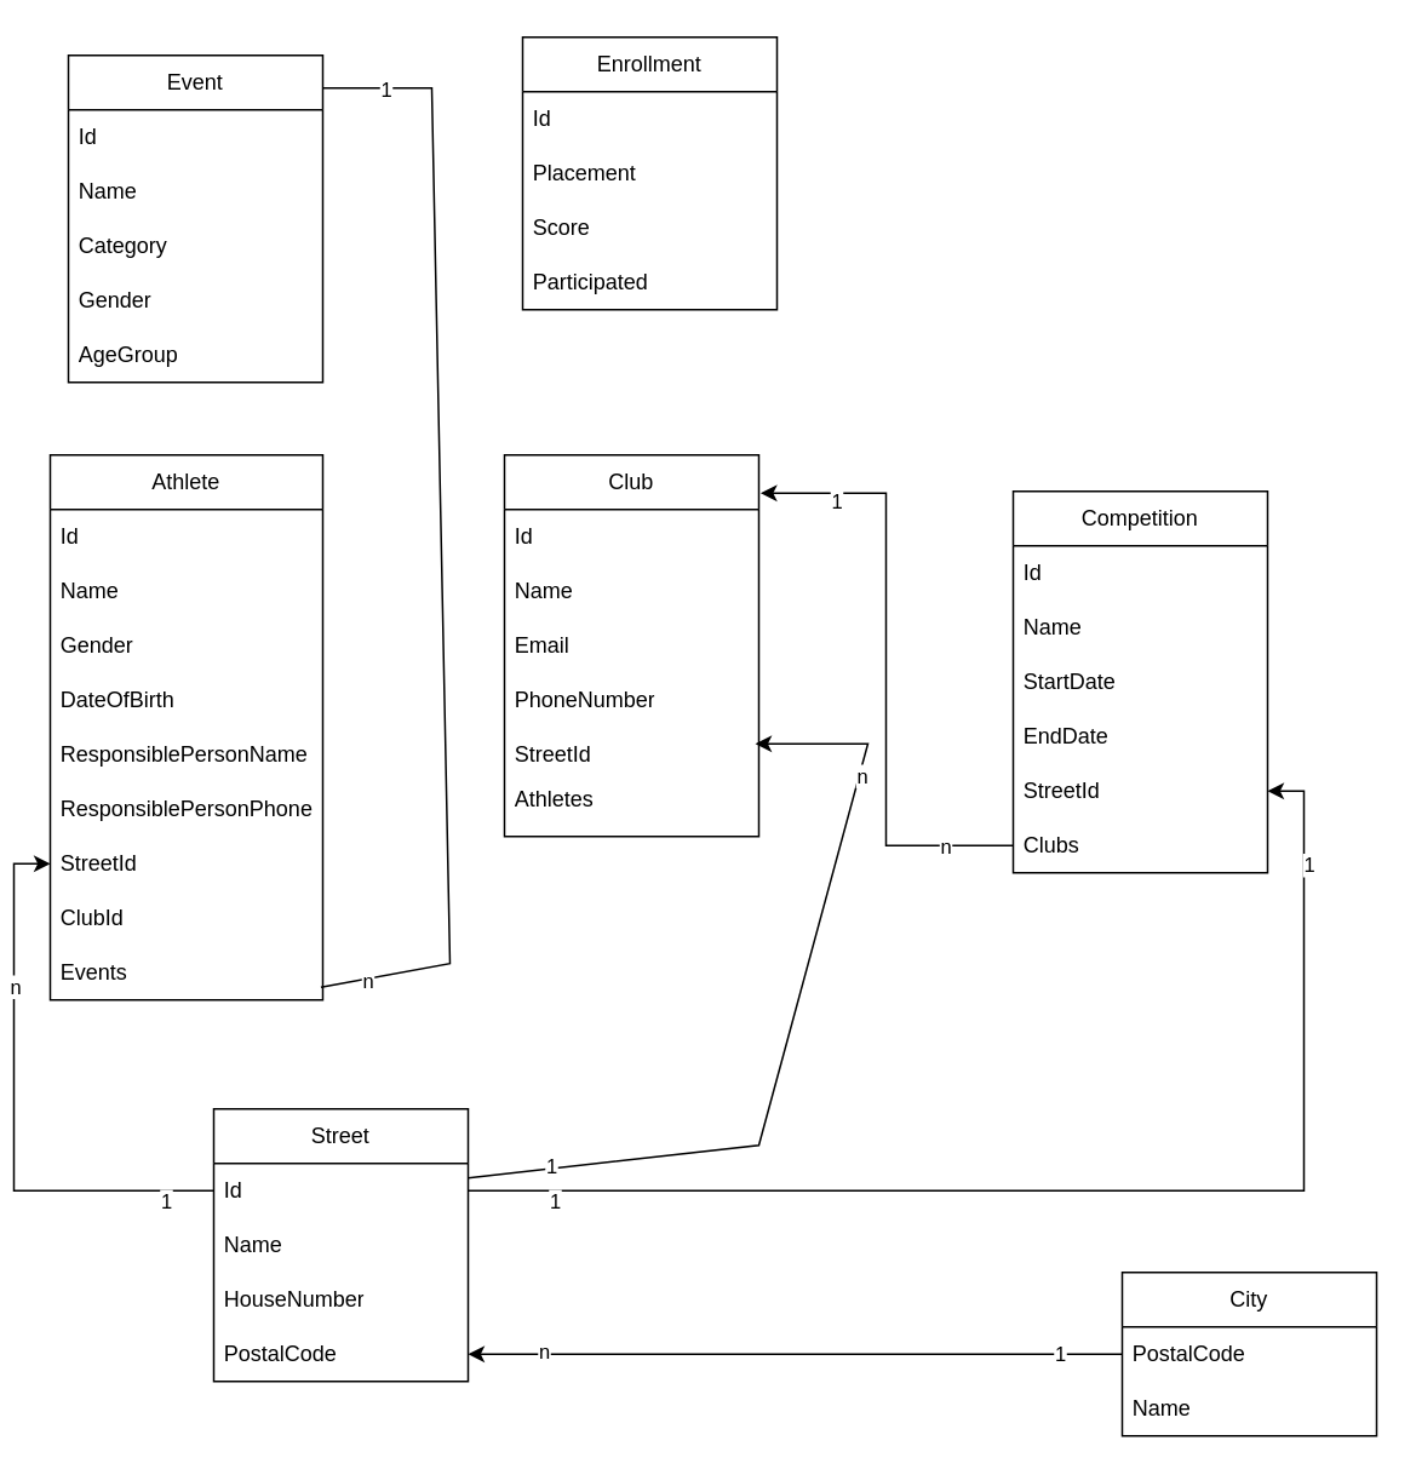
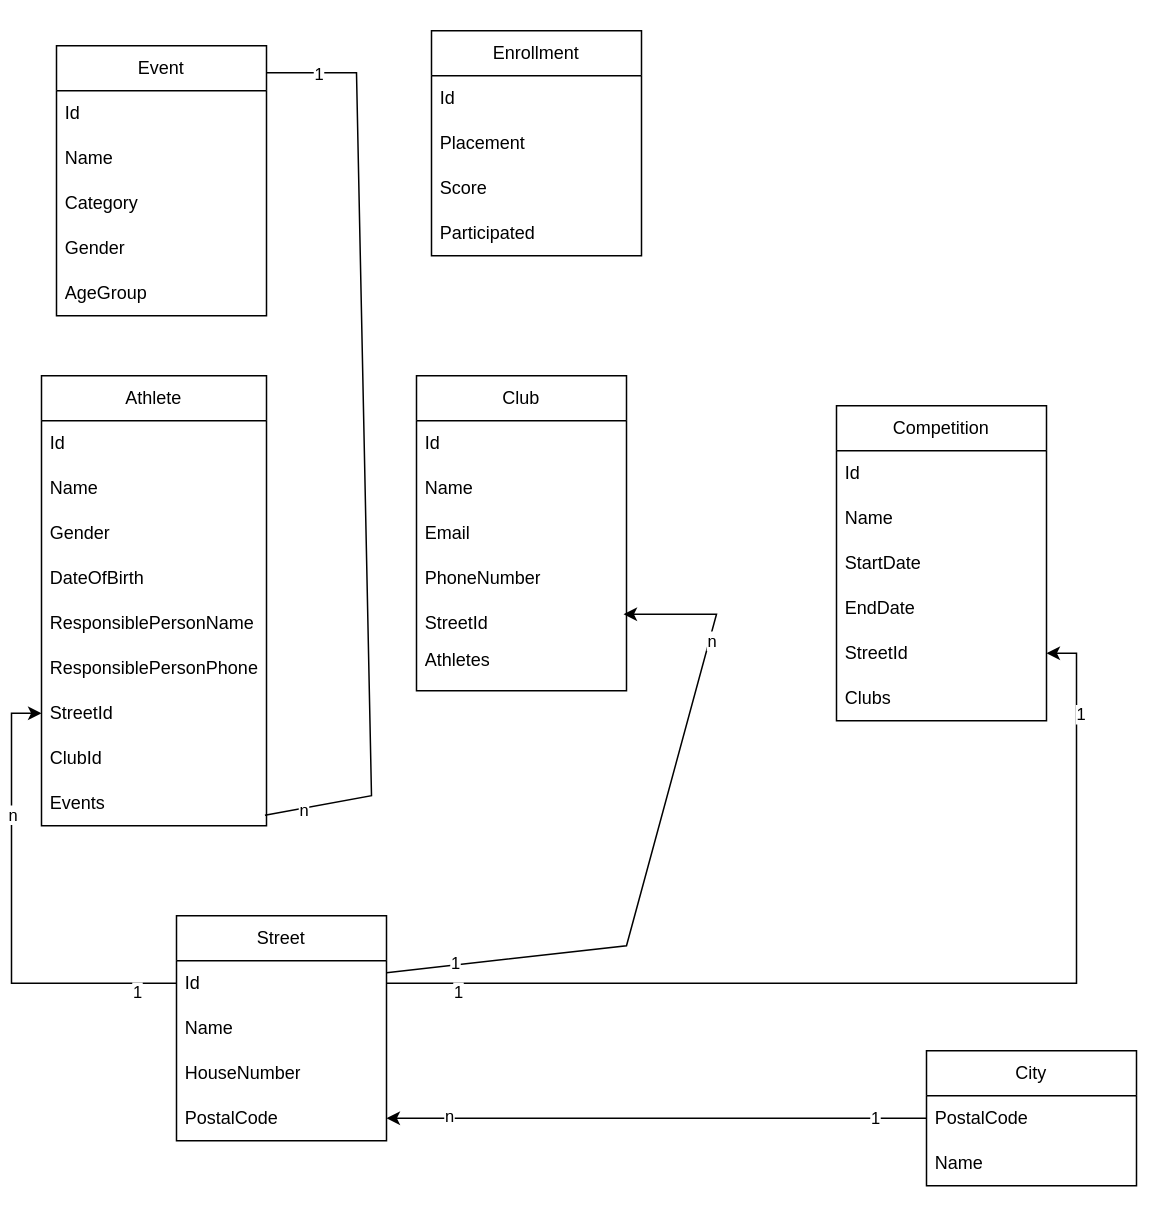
  <mxCell id="0" />
  <mxCell id="1" parent="0" />
  <mxCell id="2" value="Club" style="swimlane;fontStyle=0;childLayout=stackLayout;horizontal=1;startSize=30;horizontalStack=0;resizeParent=1;resizeParentMax=0;resizeLast=0;collapsible=1;marginBottom=0;whiteSpace=wrap;html=1;" parent="1" vertex="1"><mxGeometry x="270" y="250" width="140" height="210" as="geometry" /></mxCell>
  <mxCell id="3" value="Id" style="text;strokeColor=none;fillColor=none;align=left;verticalAlign=middle;spacingLeft=4;spacingRight=4;overflow=hidden;points=[[0,0.5],[1,0.5]];portConstraint=eastwest;rotatable=0;whiteSpace=wrap;html=1;" parent="2" vertex="1"><mxGeometry y="30" width="140" height="30" as="geometry" /></mxCell>
  <mxCell id="4" value="Name" style="text;strokeColor=none;fillColor=none;align=left;verticalAlign=middle;spacingLeft=4;spacingRight=4;overflow=hidden;points=[[0,0.5],[1,0.5]];portConstraint=eastwest;rotatable=0;whiteSpace=wrap;html=1;" parent="2" vertex="1"><mxGeometry y="60" width="140" height="30" as="geometry" /></mxCell>
  <mxCell id="5" value="Email" style="text;strokeColor=none;fillColor=none;align=left;verticalAlign=middle;spacingLeft=4;spacingRight=4;overflow=hidden;points=[[0,0.5],[1,0.5]];portConstraint=eastwest;rotatable=0;whiteSpace=wrap;html=1;" parent="2" vertex="1"><mxGeometry y="90" width="140" height="30" as="geometry" /></mxCell>
  <mxCell id="6" value="PhoneNumber" style="text;strokeColor=none;fillColor=none;align=left;verticalAlign=middle;spacingLeft=4;spacingRight=4;overflow=hidden;points=[[0,0.5],[1,0.5]];portConstraint=eastwest;rotatable=0;whiteSpace=wrap;html=1;" parent="2" vertex="1"><mxGeometry y="120" width="140" height="30" as="geometry" /></mxCell>
  <mxCell id="7" value="StreetId" style="text;strokeColor=none;fillColor=none;align=left;verticalAlign=middle;spacingLeft=4;spacingRight=4;overflow=hidden;points=[[0,0.5],[1,0.5]];portConstraint=eastwest;rotatable=0;whiteSpace=wrap;html=1;" parent="2" vertex="1"><mxGeometry y="150" width="140" height="30" as="geometry" /></mxCell>
  <mxCell id="8" value="Athletes&lt;div&gt;&lt;br&gt;&lt;/div&gt;" style="text;strokeColor=none;fillColor=none;align=left;verticalAlign=middle;spacingLeft=4;spacingRight=4;overflow=hidden;points=[[0,0.5],[1,0.5]];portConstraint=eastwest;rotatable=0;whiteSpace=wrap;html=1;" vertex="1" parent="2"><mxGeometry y="180" width="140" height="30" as="geometry" /></mxCell>
  <mxCell id="9" value="Athlete" style="swimlane;fontStyle=0;childLayout=stackLayout;horizontal=1;startSize=30;horizontalStack=0;resizeParent=1;resizeParentMax=0;resizeLast=0;collapsible=1;marginBottom=0;whiteSpace=wrap;html=1;" parent="1" vertex="1"><mxGeometry x="20" y="250" width="150" height="300" as="geometry" /></mxCell>
  <mxCell id="10" value="Id" style="text;strokeColor=none;fillColor=none;align=left;verticalAlign=middle;spacingLeft=4;spacingRight=4;overflow=hidden;points=[[0,0.5],[1,0.5]];portConstraint=eastwest;rotatable=0;whiteSpace=wrap;html=1;" parent="9" vertex="1"><mxGeometry y="30" width="150" height="30" as="geometry" /></mxCell>
  <mxCell id="11" value="Name" style="text;strokeColor=none;fillColor=none;align=left;verticalAlign=middle;spacingLeft=4;spacingRight=4;overflow=hidden;points=[[0,0.5],[1,0.5]];portConstraint=eastwest;rotatable=0;whiteSpace=wrap;html=1;" parent="9" vertex="1"><mxGeometry y="60" width="150" height="30" as="geometry" /></mxCell>
  <mxCell id="12" value="Gender" style="text;strokeColor=none;fillColor=none;align=left;verticalAlign=middle;spacingLeft=4;spacingRight=4;overflow=hidden;points=[[0,0.5],[1,0.5]];portConstraint=eastwest;rotatable=0;whiteSpace=wrap;html=1;" parent="9" vertex="1"><mxGeometry y="90" width="150" height="30" as="geometry" /></mxCell>
  <mxCell id="13" value="DateOfBirth" style="text;strokeColor=none;fillColor=none;align=left;verticalAlign=middle;spacingLeft=4;spacingRight=4;overflow=hidden;points=[[0,0.5],[1,0.5]];portConstraint=eastwest;rotatable=0;whiteSpace=wrap;html=1;" parent="9" vertex="1"><mxGeometry y="120" width="150" height="30" as="geometry" /></mxCell>
  <mxCell id="14" value="ResponsiblePersonName" style="text;strokeColor=none;fillColor=none;align=left;verticalAlign=middle;spacingLeft=4;spacingRight=4;overflow=hidden;points=[[0,0.5],[1,0.5]];portConstraint=eastwest;rotatable=0;whiteSpace=wrap;html=1;" vertex="1" parent="9"><mxGeometry y="150" width="150" height="30" as="geometry" /></mxCell>
  <mxCell id="15" value="ResponsiblePersonPhone" style="text;strokeColor=none;fillColor=none;align=left;verticalAlign=middle;spacingLeft=4;spacingRight=4;overflow=hidden;points=[[0,0.5],[1,0.5]];portConstraint=eastwest;rotatable=0;whiteSpace=wrap;html=1;" vertex="1" parent="9"><mxGeometry y="180" width="150" height="30" as="geometry" /></mxCell>
  <mxCell id="16" value="StreetId" style="text;strokeColor=none;fillColor=none;align=left;verticalAlign=middle;spacingLeft=4;spacingRight=4;overflow=hidden;points=[[0,0.5],[1,0.5]];portConstraint=eastwest;rotatable=0;whiteSpace=wrap;html=1;" parent="9" vertex="1"><mxGeometry y="210" width="150" height="30" as="geometry" /></mxCell>
  <mxCell id="17" value="ClubId" style="text;strokeColor=none;fillColor=none;align=left;verticalAlign=middle;spacingLeft=4;spacingRight=4;overflow=hidden;points=[[0,0.5],[1,0.5]];portConstraint=eastwest;rotatable=0;whiteSpace=wrap;html=1;" vertex="1" parent="9"><mxGeometry y="240" width="150" height="30" as="geometry" /></mxCell>
  <mxCell id="18" value="Events" style="text;strokeColor=none;fillColor=none;align=left;verticalAlign=middle;spacingLeft=4;spacingRight=4;overflow=hidden;points=[[0,0.5],[1,0.5]];portConstraint=eastwest;rotatable=0;whiteSpace=wrap;html=1;" vertex="1" parent="9"><mxGeometry y="270" width="150" height="30" as="geometry" /></mxCell>
  <mxCell id="19" value="Competition" style="swimlane;fontStyle=0;childLayout=stackLayout;horizontal=1;startSize=30;horizontalStack=0;resizeParent=1;resizeParentMax=0;resizeLast=0;collapsible=1;marginBottom=0;whiteSpace=wrap;html=1;" parent="1" vertex="1"><mxGeometry x="550" y="270" width="140" height="210" as="geometry" /></mxCell>
  <mxCell id="20" value="Id" style="text;strokeColor=none;fillColor=none;align=left;verticalAlign=middle;spacingLeft=4;spacingRight=4;overflow=hidden;points=[[0,0.5],[1,0.5]];portConstraint=eastwest;rotatable=0;whiteSpace=wrap;html=1;" parent="19" vertex="1"><mxGeometry y="30" width="140" height="30" as="geometry" /></mxCell>
  <mxCell id="21" value="Name" style="text;strokeColor=none;fillColor=none;align=left;verticalAlign=middle;spacingLeft=4;spacingRight=4;overflow=hidden;points=[[0,0.5],[1,0.5]];portConstraint=eastwest;rotatable=0;whiteSpace=wrap;html=1;" parent="19" vertex="1"><mxGeometry y="60" width="140" height="30" as="geometry" /></mxCell>
  <mxCell id="22" value="StartDate" style="text;strokeColor=none;fillColor=none;align=left;verticalAlign=middle;spacingLeft=4;spacingRight=4;overflow=hidden;points=[[0,0.5],[1,0.5]];portConstraint=eastwest;rotatable=0;whiteSpace=wrap;html=1;" parent="19" vertex="1"><mxGeometry y="90" width="140" height="30" as="geometry" /></mxCell>
  <mxCell id="23" value="EndDate" style="text;strokeColor=none;fillColor=none;align=left;verticalAlign=middle;spacingLeft=4;spacingRight=4;overflow=hidden;points=[[0,0.5],[1,0.5]];portConstraint=eastwest;rotatable=0;whiteSpace=wrap;html=1;" parent="19" vertex="1"><mxGeometry y="120" width="140" height="30" as="geometry" /></mxCell>
  <mxCell id="24" value="StreetId" style="text;strokeColor=none;fillColor=none;align=left;verticalAlign=middle;spacingLeft=4;spacingRight=4;overflow=hidden;points=[[0,0.5],[1,0.5]];portConstraint=eastwest;rotatable=0;whiteSpace=wrap;html=1;" parent="19" vertex="1"><mxGeometry y="150" width="140" height="30" as="geometry" /></mxCell>
  <mxCell id="25" value="Clubs" style="text;strokeColor=none;fillColor=none;align=left;verticalAlign=middle;spacingLeft=4;spacingRight=4;overflow=hidden;points=[[0,0.5],[1,0.5]];portConstraint=eastwest;rotatable=0;whiteSpace=wrap;html=1;" parent="19" vertex="1"><mxGeometry y="180" width="140" height="30" as="geometry" /></mxCell>
  <mxCell id="26" value="Event" style="swimlane;fontStyle=0;childLayout=stackLayout;horizontal=1;startSize=30;horizontalStack=0;resizeParent=1;resizeParentMax=0;resizeLast=0;collapsible=1;marginBottom=0;whiteSpace=wrap;html=1;" parent="1" vertex="1"><mxGeometry x="30" y="30" width="140" height="180" as="geometry" /></mxCell>
  <mxCell id="27" value="Id" style="text;strokeColor=none;fillColor=none;align=left;verticalAlign=middle;spacingLeft=4;spacingRight=4;overflow=hidden;points=[[0,0.5],[1,0.5]];portConstraint=eastwest;rotatable=0;whiteSpace=wrap;html=1;" parent="26" vertex="1"><mxGeometry y="30" width="140" height="30" as="geometry" /></mxCell>
  <mxCell id="28" value="Name&lt;span style=&quot;color: rgba(0, 0, 0, 0); font-family: monospace; font-size: 0px; text-wrap-mode: nowrap;&quot;&gt;%3CmxGraphModel%3E%3Croot%3E%3CmxCell%20id%3D%220%22%2F%3E%3CmxCell%20id%3D%221%22%20parent%3D%220%22%2F%3E%3CmxCell%20id%3D%222%22%20value%3D%22ClubId%22%20style%3D%22text%3BstrokeColor%3Dnone%3BfillColor%3Dnone%3Balign%3Dleft%3BverticalAlign%3Dmiddle%3BspacingLeft%3D4%3BspacingRight%3D4%3Boverflow%3Dhidden%3Bpoints%3D%5B%5B0%2C0.5%5D%2C%5B1%2C0.5%5D%5D%3BportConstraint%3Deastwest%3Brotatable%3D0%3BwhiteSpace%3Dwrap%3Bhtml%3D1%3B%22%20vertex%3D%221%22%20parent%3D%221%22%3E%3CmxGeometry%20x%3D%2240%22%20y%3D%22450%22%20width%3D%22140%22%20height%3D%2230%22%20as%3D%22geometry%22%2F%3E%3C%2FmxCell%3E%3C%2Froot%3E%3C%2FmxGraphModel%3E&lt;/span&gt;" style="text;strokeColor=none;fillColor=none;align=left;verticalAlign=middle;spacingLeft=4;spacingRight=4;overflow=hidden;points=[[0,0.5],[1,0.5]];portConstraint=eastwest;rotatable=0;whiteSpace=wrap;html=1;" parent="26" vertex="1"><mxGeometry y="60" width="140" height="30" as="geometry" /></mxCell>
  <mxCell id="29" value="Category" style="text;strokeColor=none;fillColor=none;align=left;verticalAlign=middle;spacingLeft=4;spacingRight=4;overflow=hidden;points=[[0,0.5],[1,0.5]];portConstraint=eastwest;rotatable=0;whiteSpace=wrap;html=1;" vertex="1" parent="26"><mxGeometry y="90" width="140" height="30" as="geometry" /></mxCell>
  <mxCell id="30" value="Gender" style="text;strokeColor=none;fillColor=none;align=left;verticalAlign=middle;spacingLeft=4;spacingRight=4;overflow=hidden;points=[[0,0.5],[1,0.5]];portConstraint=eastwest;rotatable=0;whiteSpace=wrap;html=1;" vertex="1" parent="26"><mxGeometry y="120" width="140" height="30" as="geometry" /></mxCell>
  <mxCell id="31" value="AgeGroup" style="text;strokeColor=none;fillColor=none;align=left;verticalAlign=middle;spacingLeft=4;spacingRight=4;overflow=hidden;points=[[0,0.5],[1,0.5]];portConstraint=eastwest;rotatable=0;whiteSpace=wrap;html=1;" vertex="1" parent="26"><mxGeometry y="150" width="140" height="30" as="geometry" /></mxCell>
  <mxCell id="32" value="City" style="swimlane;fontStyle=0;childLayout=stackLayout;horizontal=1;startSize=30;horizontalStack=0;resizeParent=1;resizeParentMax=0;resizeLast=0;collapsible=1;marginBottom=0;whiteSpace=wrap;html=1;" parent="1" vertex="1"><mxGeometry x="610" y="700" width="140" height="90" as="geometry" /></mxCell>
  <mxCell id="33" value="PostalCode" style="text;strokeColor=none;fillColor=none;align=left;verticalAlign=middle;spacingLeft=4;spacingRight=4;overflow=hidden;points=[[0,0.5],[1,0.5]];portConstraint=eastwest;rotatable=0;whiteSpace=wrap;html=1;" parent="32" vertex="1"><mxGeometry y="30" width="140" height="30" as="geometry" /></mxCell>
  <mxCell id="34" value="Name" style="text;strokeColor=none;fillColor=none;align=left;verticalAlign=middle;spacingLeft=4;spacingRight=4;overflow=hidden;points=[[0,0.5],[1,0.5]];portConstraint=eastwest;rotatable=0;whiteSpace=wrap;html=1;" parent="32" vertex="1"><mxGeometry y="60" width="140" height="30" as="geometry" /></mxCell>
  <mxCell id="35" value="Street" style="swimlane;fontStyle=0;childLayout=stackLayout;horizontal=1;startSize=30;horizontalStack=0;resizeParent=1;resizeParentMax=0;resizeLast=0;collapsible=1;marginBottom=0;whiteSpace=wrap;html=1;" parent="1" vertex="1"><mxGeometry x="110" y="610" width="140" height="150" as="geometry" /></mxCell>
  <mxCell id="36" value="Id" style="text;strokeColor=none;fillColor=none;align=left;verticalAlign=middle;spacingLeft=4;spacingRight=4;overflow=hidden;points=[[0,0.5],[1,0.5]];portConstraint=eastwest;rotatable=0;whiteSpace=wrap;html=1;" parent="35" vertex="1"><mxGeometry y="30" width="140" height="30" as="geometry" /></mxCell>
  <mxCell id="37" value="Name" style="text;strokeColor=none;fillColor=none;align=left;verticalAlign=middle;spacingLeft=4;spacingRight=4;overflow=hidden;points=[[0,0.5],[1,0.5]];portConstraint=eastwest;rotatable=0;whiteSpace=wrap;html=1;" parent="35" vertex="1"><mxGeometry y="60" width="140" height="30" as="geometry" /></mxCell>
  <mxCell id="38" value="HouseNumber" style="text;strokeColor=none;fillColor=none;align=left;verticalAlign=middle;spacingLeft=4;spacingRight=4;overflow=hidden;points=[[0,0.5],[1,0.5]];portConstraint=eastwest;rotatable=0;whiteSpace=wrap;html=1;" parent="35" vertex="1"><mxGeometry y="90" width="140" height="30" as="geometry" /></mxCell>
  <mxCell id="39" value="PostalCode" style="text;strokeColor=none;fillColor=none;align=left;verticalAlign=middle;spacingLeft=4;spacingRight=4;overflow=hidden;points=[[0,0.5],[1,0.5]];portConstraint=eastwest;rotatable=0;whiteSpace=wrap;html=1;" parent="35" vertex="1"><mxGeometry y="120" width="140" height="30" as="geometry" /></mxCell>
  <mxCell id="40" style="edgeStyle=orthogonalEdgeStyle;rounded=0;orthogonalLoop=1;jettySize=auto;html=1;entryX=1;entryY=0.5;entryDx=0;entryDy=0;" parent="1" source="33" target="39" edge="1"><mxGeometry relative="1" as="geometry" /></mxCell>
  <mxCell id="41" value="1" style="edgeLabel;html=1;align=center;verticalAlign=middle;resizable=0;points=[];" parent="40" vertex="1" connectable="0"><mxGeometry x="-0.804" y="-1" relative="1" as="geometry"><mxPoint as="offset" /></mxGeometry></mxCell>
  <mxCell id="42" value="n" style="edgeLabel;html=1;align=center;verticalAlign=middle;resizable=0;points=[];" parent="40" vertex="1" connectable="0"><mxGeometry x="0.771" y="-2" relative="1" as="geometry"><mxPoint as="offset" /></mxGeometry></mxCell>
  <mxCell id="43" style="edgeStyle=orthogonalEdgeStyle;rounded=0;orthogonalLoop=1;jettySize=auto;html=1;entryX=0;entryY=0.5;entryDx=0;entryDy=0;" parent="1" source="36" target="16" edge="1"><mxGeometry relative="1" as="geometry" /></mxCell>
  <mxCell id="44" value="1" style="edgeLabel;html=1;align=center;verticalAlign=middle;resizable=0;points=[];" parent="43" vertex="1" connectable="0"><mxGeometry x="-0.827" y="-2" relative="1" as="geometry"><mxPoint y="7" as="offset" /></mxGeometry></mxCell>
  <mxCell id="45" value="n" style="edgeLabel;html=1;align=center;verticalAlign=middle;resizable=0;points=[];" parent="43" vertex="1" connectable="0"><mxGeometry x="0.438" y="3" relative="1" as="geometry"><mxPoint x="3" as="offset" /></mxGeometry></mxCell>
  <mxCell id="46" style="edgeStyle=orthogonalEdgeStyle;rounded=0;orthogonalLoop=1;jettySize=auto;html=1;entryX=1;entryY=0.5;entryDx=0;entryDy=0;" parent="1" source="36" target="24" edge="1"><mxGeometry relative="1" as="geometry" /></mxCell>
  <mxCell id="47" value="1" style="edgeLabel;html=1;align=center;verticalAlign=middle;resizable=0;points=[];" parent="46" vertex="1" connectable="0"><mxGeometry x="-0.865" y="-4" relative="1" as="geometry"><mxPoint y="1" as="offset" /></mxGeometry></mxCell>
  <mxCell id="48" value="1" style="edgeLabel;html=1;align=center;verticalAlign=middle;resizable=0;points=[];" parent="46" vertex="1" connectable="0"><mxGeometry x="0.829" y="-2" relative="1" as="geometry"><mxPoint as="offset" /></mxGeometry></mxCell>
- <mxCell id="49" style="edgeStyle=orthogonalEdgeStyle;rounded=0;orthogonalLoop=1;jettySize=auto;html=1;exitX=0;exitY=0.5;exitDx=0;exitDy=0;entryX=1.007;entryY=0.1;entryDx=0;entryDy=0;entryPerimeter=0;" parent="1" source="25" target="2" edge="1"><mxGeometry relative="1" as="geometry"><mxPoint x="460" y="415" as="sourcePoint" /><mxPoint x="460" y="310" as="targetPoint" /></mxGeometry></mxCell>
- <mxCell id="50" value="n" style="edgeLabel;html=1;align=center;verticalAlign=middle;resizable=0;points=[];" parent="49" vertex="1" connectable="0"><mxGeometry x="-0.773" relative="1" as="geometry"><mxPoint as="offset" /></mxGeometry></mxCell>
- <mxCell id="51" value="1" style="edgeLabel;html=1;align=center;verticalAlign=middle;resizable=0;points=[];" parent="49" vertex="1" connectable="0"><mxGeometry x="0.751" y="4" relative="1" as="geometry"><mxPoint as="offset" /></mxGeometry></mxCell>
  <mxCell id="52" value="" style="endArrow=classic;html=1;rounded=0;exitX=0.979;exitY=0.267;exitDx=0;exitDy=0;exitPerimeter=0;entryX=0.986;entryY=0.3;entryDx=0;entryDy=0;entryPerimeter=0;" edge="1" parent="1" target="7"><mxGeometry width="50" height="50" relative="1" as="geometry"><mxPoint x="250" y="648.01" as="sourcePoint" /><mxPoint x="438.04" y="396.99" as="targetPoint" /><Array as="points"><mxPoint x="410" y="630" /><mxPoint x="470" y="409" /></Array></mxGeometry></mxCell>
  <mxCell id="53" value="n" style="edgeLabel;html=1;align=center;verticalAlign=middle;resizable=0;points=[];" vertex="1" connectable="0" parent="52"><mxGeometry x="0.647" y="-1" relative="1" as="geometry"><mxPoint as="offset" /></mxGeometry></mxCell>
  <mxCell id="54" value="1" style="edgeLabel;html=1;align=center;verticalAlign=middle;resizable=0;points=[];" vertex="1" connectable="0" parent="52"><mxGeometry x="-0.798" y="1" relative="1" as="geometry"><mxPoint as="offset" /></mxGeometry></mxCell>
  <mxCell id="55" value="Enrollment" style="swimlane;fontStyle=0;childLayout=stackLayout;horizontal=1;startSize=30;horizontalStack=0;resizeParent=1;resizeParentMax=0;resizeLast=0;collapsible=1;marginBottom=0;whiteSpace=wrap;html=1;" vertex="1" parent="1"><mxGeometry x="280" y="20" width="140" height="150" as="geometry" /></mxCell>
  <mxCell id="56" value="Id" style="text;strokeColor=none;fillColor=none;align=left;verticalAlign=middle;spacingLeft=4;spacingRight=4;overflow=hidden;points=[[0,0.5],[1,0.5]];portConstraint=eastwest;rotatable=0;whiteSpace=wrap;html=1;" vertex="1" parent="55"><mxGeometry y="30" width="140" height="30" as="geometry" /></mxCell>
  <mxCell id="57" value="Placement" style="text;strokeColor=none;fillColor=none;align=left;verticalAlign=middle;spacingLeft=4;spacingRight=4;overflow=hidden;points=[[0,0.5],[1,0.5]];portConstraint=eastwest;rotatable=0;whiteSpace=wrap;html=1;" vertex="1" parent="55"><mxGeometry y="60" width="140" height="30" as="geometry" /></mxCell>
  <mxCell id="58" value="Score" style="text;strokeColor=none;fillColor=none;align=left;verticalAlign=middle;spacingLeft=4;spacingRight=4;overflow=hidden;points=[[0,0.5],[1,0.5]];portConstraint=eastwest;rotatable=0;whiteSpace=wrap;html=1;" vertex="1" parent="55"><mxGeometry y="90" width="140" height="30" as="geometry" /></mxCell>
  <mxCell id="59" value="Participated" style="text;strokeColor=none;fillColor=none;align=left;verticalAlign=middle;spacingLeft=4;spacingRight=4;overflow=hidden;points=[[0,0.5],[1,0.5]];portConstraint=eastwest;rotatable=0;whiteSpace=wrap;html=1;" vertex="1" parent="55"><mxGeometry y="120" width="140" height="30" as="geometry" /></mxCell>
  <mxCell id="60" value="" style="endArrow=none;html=1;rounded=0;entryX=1;entryY=0.1;entryDx=0;entryDy=0;entryPerimeter=0;exitX=0.993;exitY=0.767;exitDx=0;exitDy=0;exitPerimeter=0;" edge="1" parent="1" source="18" target="26"><mxGeometry width="50" height="50" relative="1" as="geometry"><mxPoint x="230" y="540" as="sourcePoint" /><mxPoint x="210" y="50" as="targetPoint" /><Array as="points"><mxPoint x="240" y="530" /><mxPoint x="230" y="48" /></Array></mxGeometry></mxCell>
  <mxCell id="61" value="n" style="edgeLabel;html=1;align=center;verticalAlign=middle;resizable=0;points=[];" vertex="1" connectable="0" parent="60"><mxGeometry x="-0.914" y="-1" relative="1" as="geometry"><mxPoint as="offset" /></mxGeometry></mxCell>
  <mxCell id="62" value="1" style="edgeLabel;html=1;align=center;verticalAlign=middle;resizable=0;points=[];" vertex="1" connectable="0" parent="60"><mxGeometry x="0.889" relative="1" as="geometry"><mxPoint as="offset" /></mxGeometry></mxCell>
